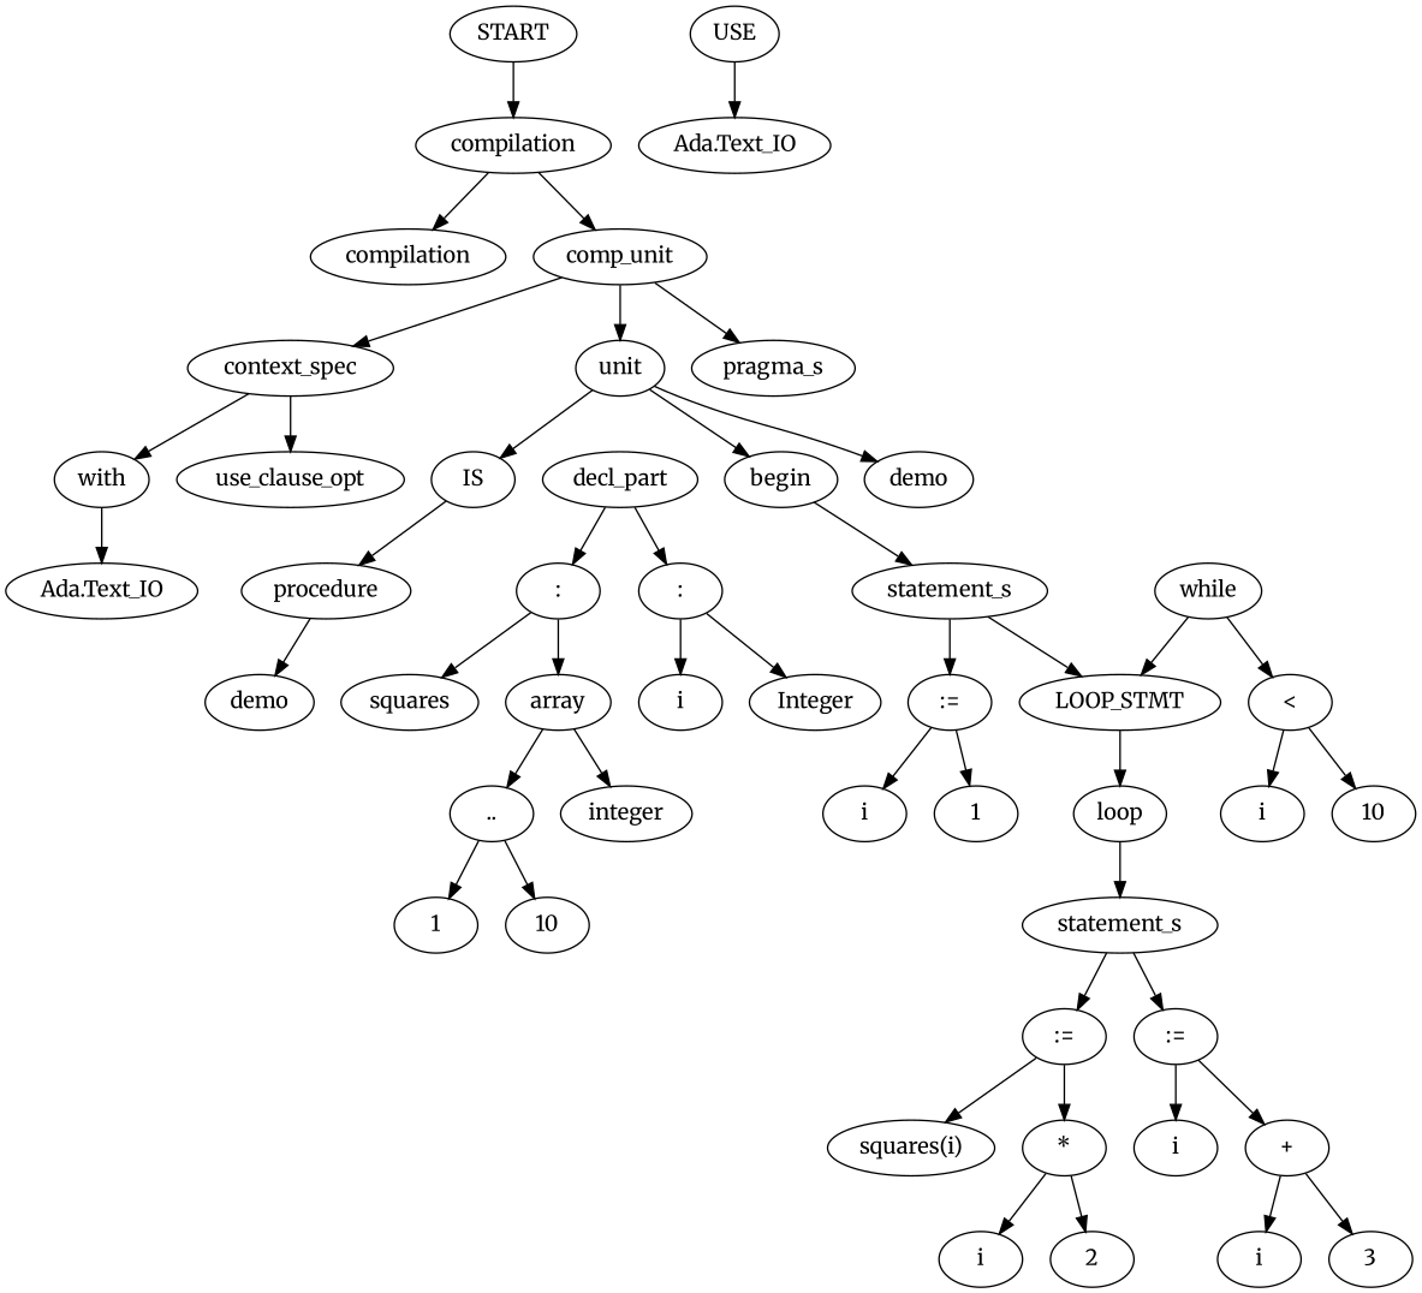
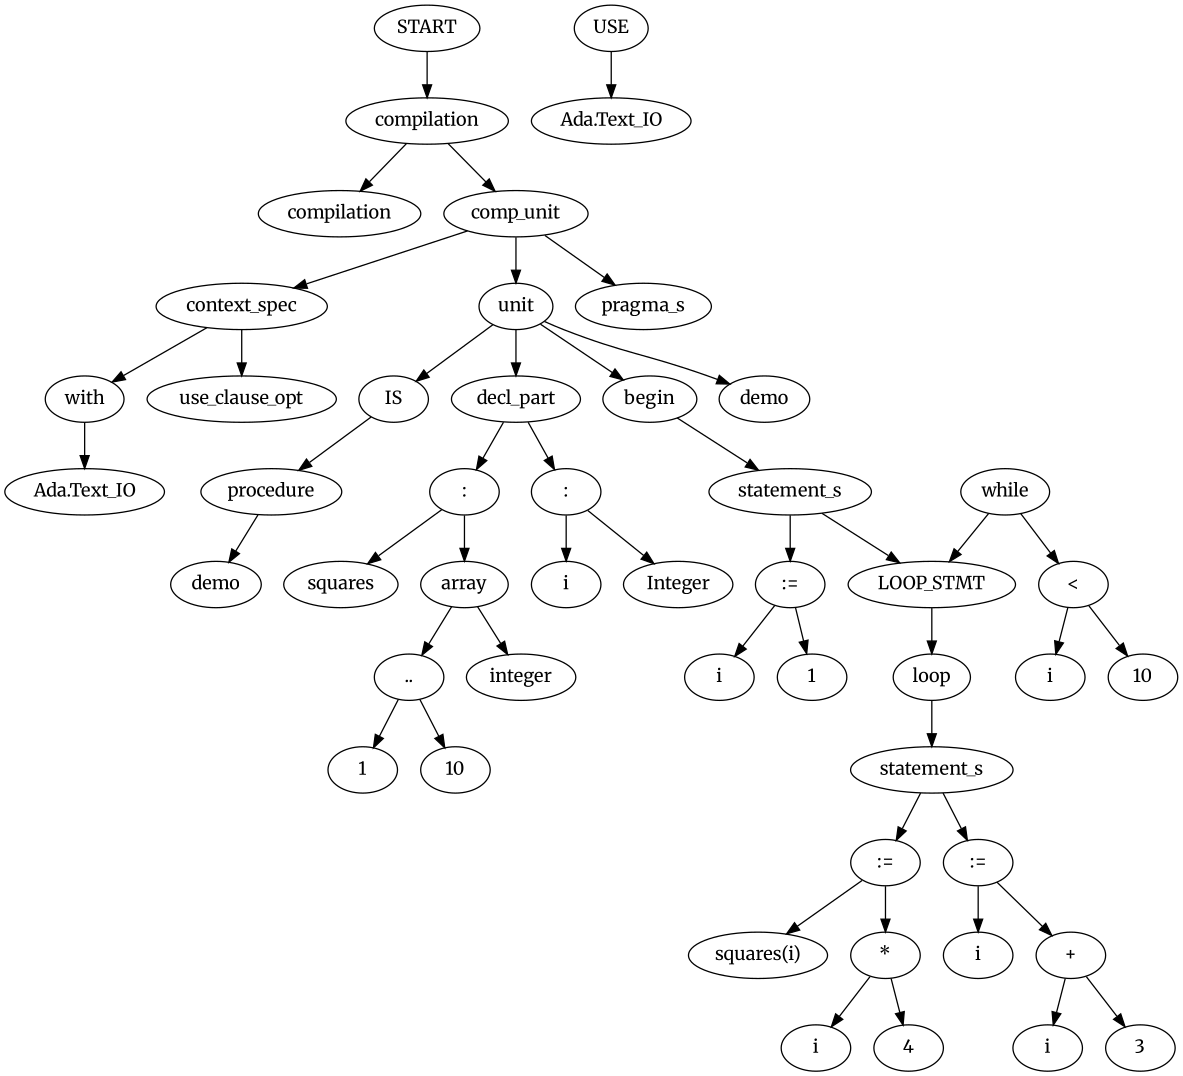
  digraph {
    fontname=Merriweather
    node [fontname=Merriweather]
    edge [fontname=Merriweather]
    n1 [label=START]
    n2 [label=compilation]
    n3 [label=compilation]
    n4 [label=comp_unit]
    n5 [label=context_spec]
    n6 [label=unit]
    n7 [label=pragma_s]
    n8 [label=with]
    n9 [label=use_clause_opt]
    n10 [label=IS]
    n11 [label=decl_part]
    n12 [label=begin]
    n13 [label=demo]
    n14 [label="Ada.Text_IO"]
    n15 [label=USE]
    n16 [label="Ada.Text_IO"]
    n17 [label=procedure]
    n18 [label=":"]
    n19 [label=":"]
    n20 [label=statement_s]
    n21 [label=demo]
    n22 [label=squares]
    n23 [label=array]
    n24 [label=i]
    n25 [label=Integer]
    n26 [label=".."]
    n27 [label=integer]
    n28 [label=1]
    n29 [label=10]
    n30 [label=":="]
    n31 [label=LOOP_STMT]
    n32 [label=i]
    n33 [label=1]
    n34 [label=loop]
    n35 [label=while]
    n36 [label="<"]
    n37 [label=statement_s]
    n38 [label=i]
    n39 [label=10]
    n40 [label=":="]
    n41 [label=":="]
    n42 [label="squares(i)"]
    n43 [label="*"]
    n44 [label=i]
    n45 [label="+"]
    n46 [label=i]
-   n47 [label=2]
+   n47 [label=4]
    n48 [label=i]
    n49 [label=3]
    n1 -> n2
    n2 -> n3
    n2 -> n4
    n4 -> n5
    n4 -> n6
    n4 -> n7
    n5 -> n8
    n5 -> n9
    n6 -> n10
+   n6 -> n11
    n6 -> n12
    n6 -> n13
    n8 -> n14
    n10 -> n17
    n11 -> n18
    n11 -> n19
    n12 -> n20
    n15 -> n16
    n17 -> n21
    n18 -> n22
    n18 -> n23
    n19 -> n24
    n19 -> n25
    n20 -> n30
    n20 -> n31
    n23 -> n26
    n23 -> n27
    n26 -> n28
    n26 -> n29
    n30 -> n32
    n30 -> n33
    n31 -> n34
    n34 -> n37
    n35 -> n31
    n35 -> n36
    n36 -> n38
    n36 -> n39
    n37 -> n40
    n37 -> n41
    n40 -> n42
    n40 -> n43
    n41 -> n44
    n41 -> n45
    n43 -> n46
    n43 -> n47
    n45 -> n48
    n45 -> n49
  }
